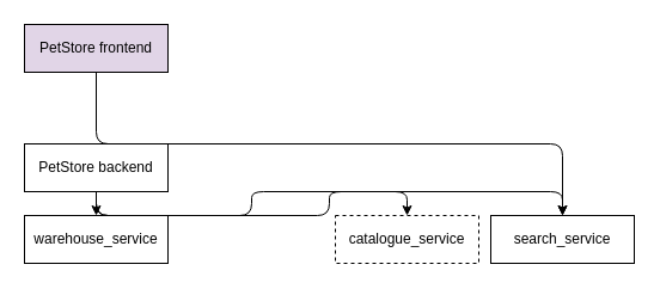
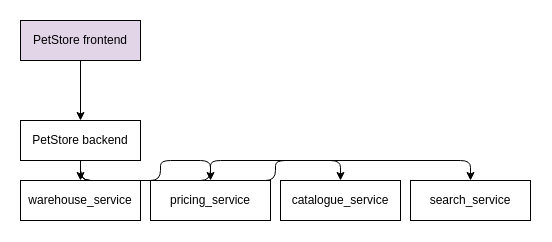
  <mxCell id="0" />
  <mxCell id="1" parent="0" />
- <mxCell id="2" style="edgeStyle=orthogonalEdgeStyle;rounded=1;orthogonalLoop=1;jettySize=auto;html=1;exitX=0.5;exitY=1;exitDx=0;exitDy=0;" edge="1" parent="1" source="3" target="12"><mxGeometry relative="1" as="geometry" /></mxCell>
+ <mxCell id="2" style="edgeStyle=orthogonalEdgeStyle;rounded=1;orthogonalLoop=1;jettySize=auto;html=1;exitX=0.5;exitY=1;exitDx=0;exitDy=0;entryX=0.5;entryY=0;entryDx=0;entryDy=0;" edge="1" parent="1" source="3" target="8"><mxGeometry relative="1" as="geometry" /></mxCell>
  <mxCell id="3" value="PetStore frontend" style="rounded=0;whiteSpace=wrap;html=1;fillColor=#e1d5e7;" vertex="1" parent="1"><mxGeometry x="20" y="20" width="120" height="40" as="geometry" /></mxCell>
  <mxCell id="4" style="edgeStyle=orthogonalEdgeStyle;rounded=1;orthogonalLoop=1;jettySize=auto;html=1;exitX=0.5;exitY=1;exitDx=0;exitDy=0;entryX=0.5;entryY=0;entryDx=0;entryDy=0;" edge="1" parent="1" source="8" target="9"><mxGeometry relative="1" as="geometry" /></mxCell>
+ <mxCell id="5" style="edgeStyle=orthogonalEdgeStyle;rounded=1;orthogonalLoop=1;jettySize=auto;html=1;exitX=0.5;exitY=1;exitDx=0;exitDy=0;entryX=0.5;entryY=0;entryDx=0;entryDy=0;" edge="1" parent="1" source="8" target="10"><mxGeometry relative="1" as="geometry" /></mxCell>
  <mxCell id="6" style="edgeStyle=orthogonalEdgeStyle;rounded=1;orthogonalLoop=1;jettySize=auto;html=1;exitX=0.5;exitY=1;exitDx=0;exitDy=0;entryX=0.5;entryY=0;entryDx=0;entryDy=0;" edge="1" parent="1" source="8" target="11"><mxGeometry relative="1" as="geometry" /></mxCell>
  <mxCell id="7" style="edgeStyle=orthogonalEdgeStyle;rounded=1;orthogonalLoop=1;jettySize=auto;html=1;exitX=0.5;exitY=1;exitDx=0;exitDy=0;entryX=0.5;entryY=0;entryDx=0;entryDy=0;" edge="1" parent="1" source="8" target="12"><mxGeometry relative="1" as="geometry" /></mxCell>
  <mxCell id="8" value="PetStore backend" style="rounded=0;whiteSpace=wrap;html=1;" vertex="1" parent="1"><mxGeometry x="20" y="120" width="120" height="40" as="geometry" /></mxCell>
  <mxCell id="9" value="&lt;div&gt;warehouse_service&lt;/div&gt;" style="rounded=0;whiteSpace=wrap;html=1;" vertex="1" parent="1"><mxGeometry x="20" y="180" width="120" height="40" as="geometry" /></mxCell>
- <mxCell id="11" value="&lt;div&gt;catalogue_service&lt;/div&gt;" style="rounded=0;whiteSpace=wrap;html=1;dashed=1;" vertex="1" parent="1"><mxGeometry x="280" y="180" width="120" height="40" as="geometry" /></mxCell>
+ <mxCell id="10" value="&lt;div&gt;pricing_service&lt;/div&gt;" style="rounded=0;whiteSpace=wrap;html=1;" vertex="1" parent="1"><mxGeometry x="150" y="180" width="120" height="40" as="geometry" /></mxCell>
+ <mxCell id="11" value="&lt;div&gt;catalogue_service&lt;/div&gt;" style="rounded=0;whiteSpace=wrap;html=1;" vertex="1" parent="1"><mxGeometry x="280" y="180" width="120" height="40" as="geometry" /></mxCell>
  <mxCell id="12" value="&lt;div&gt;search_service&lt;/div&gt;" style="rounded=0;whiteSpace=wrap;html=1;" vertex="1" parent="1"><mxGeometry x="410" y="180" width="120" height="40" as="geometry" /></mxCell>
